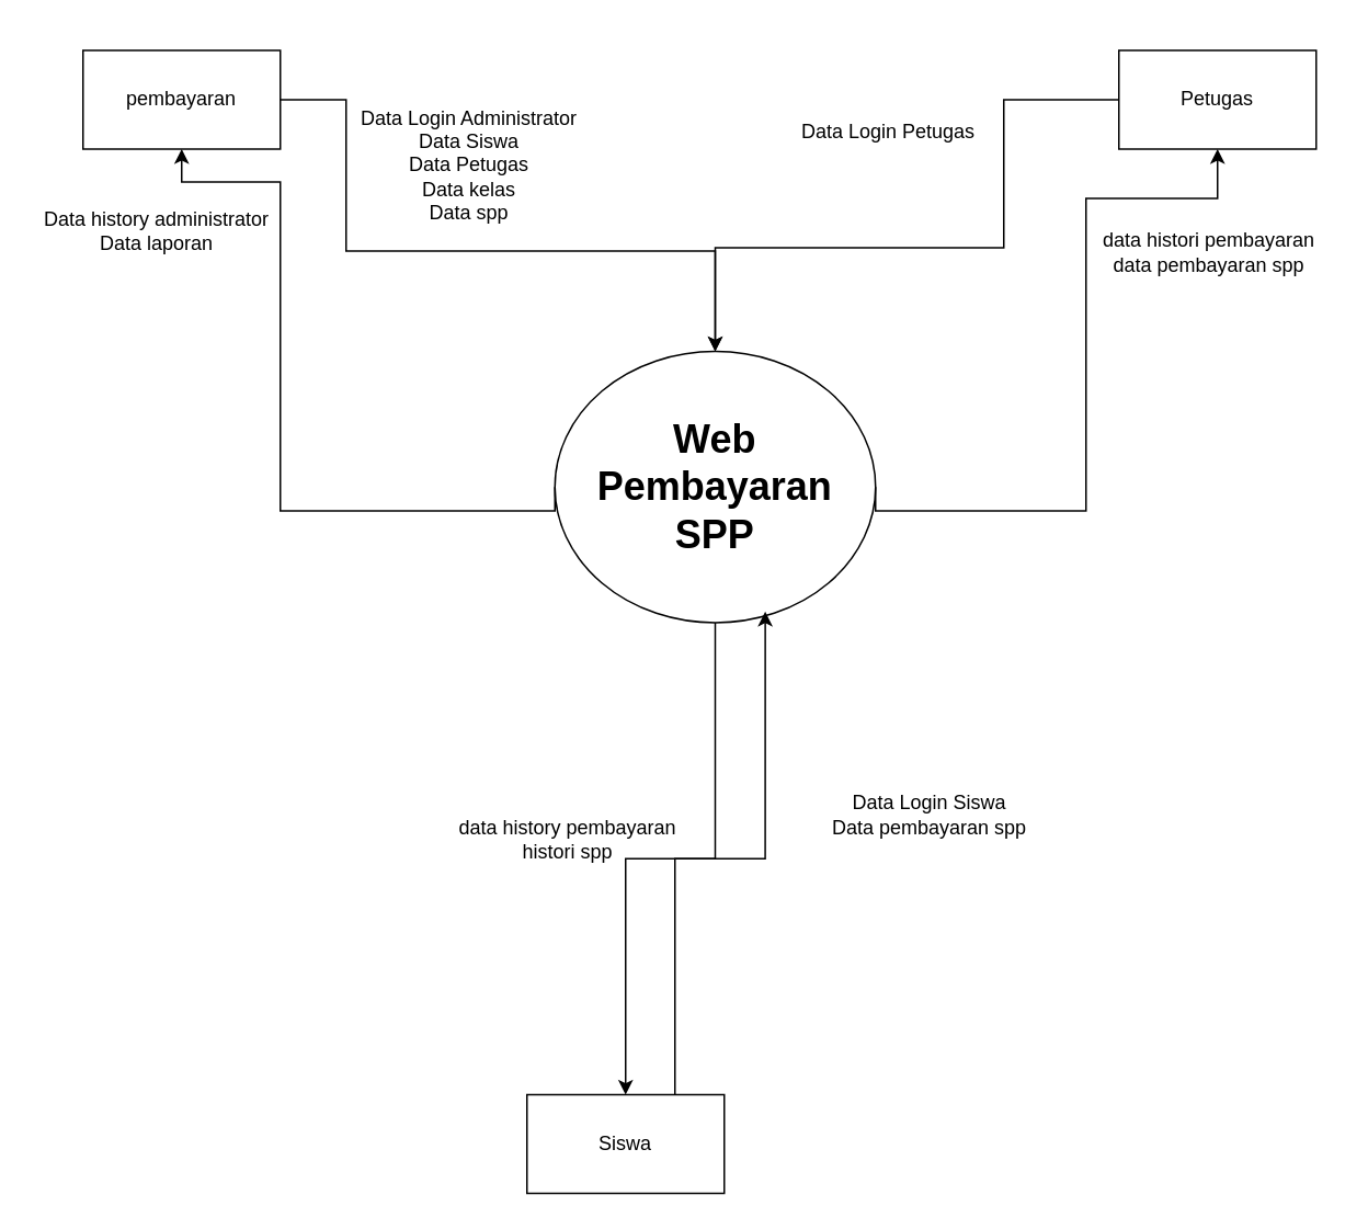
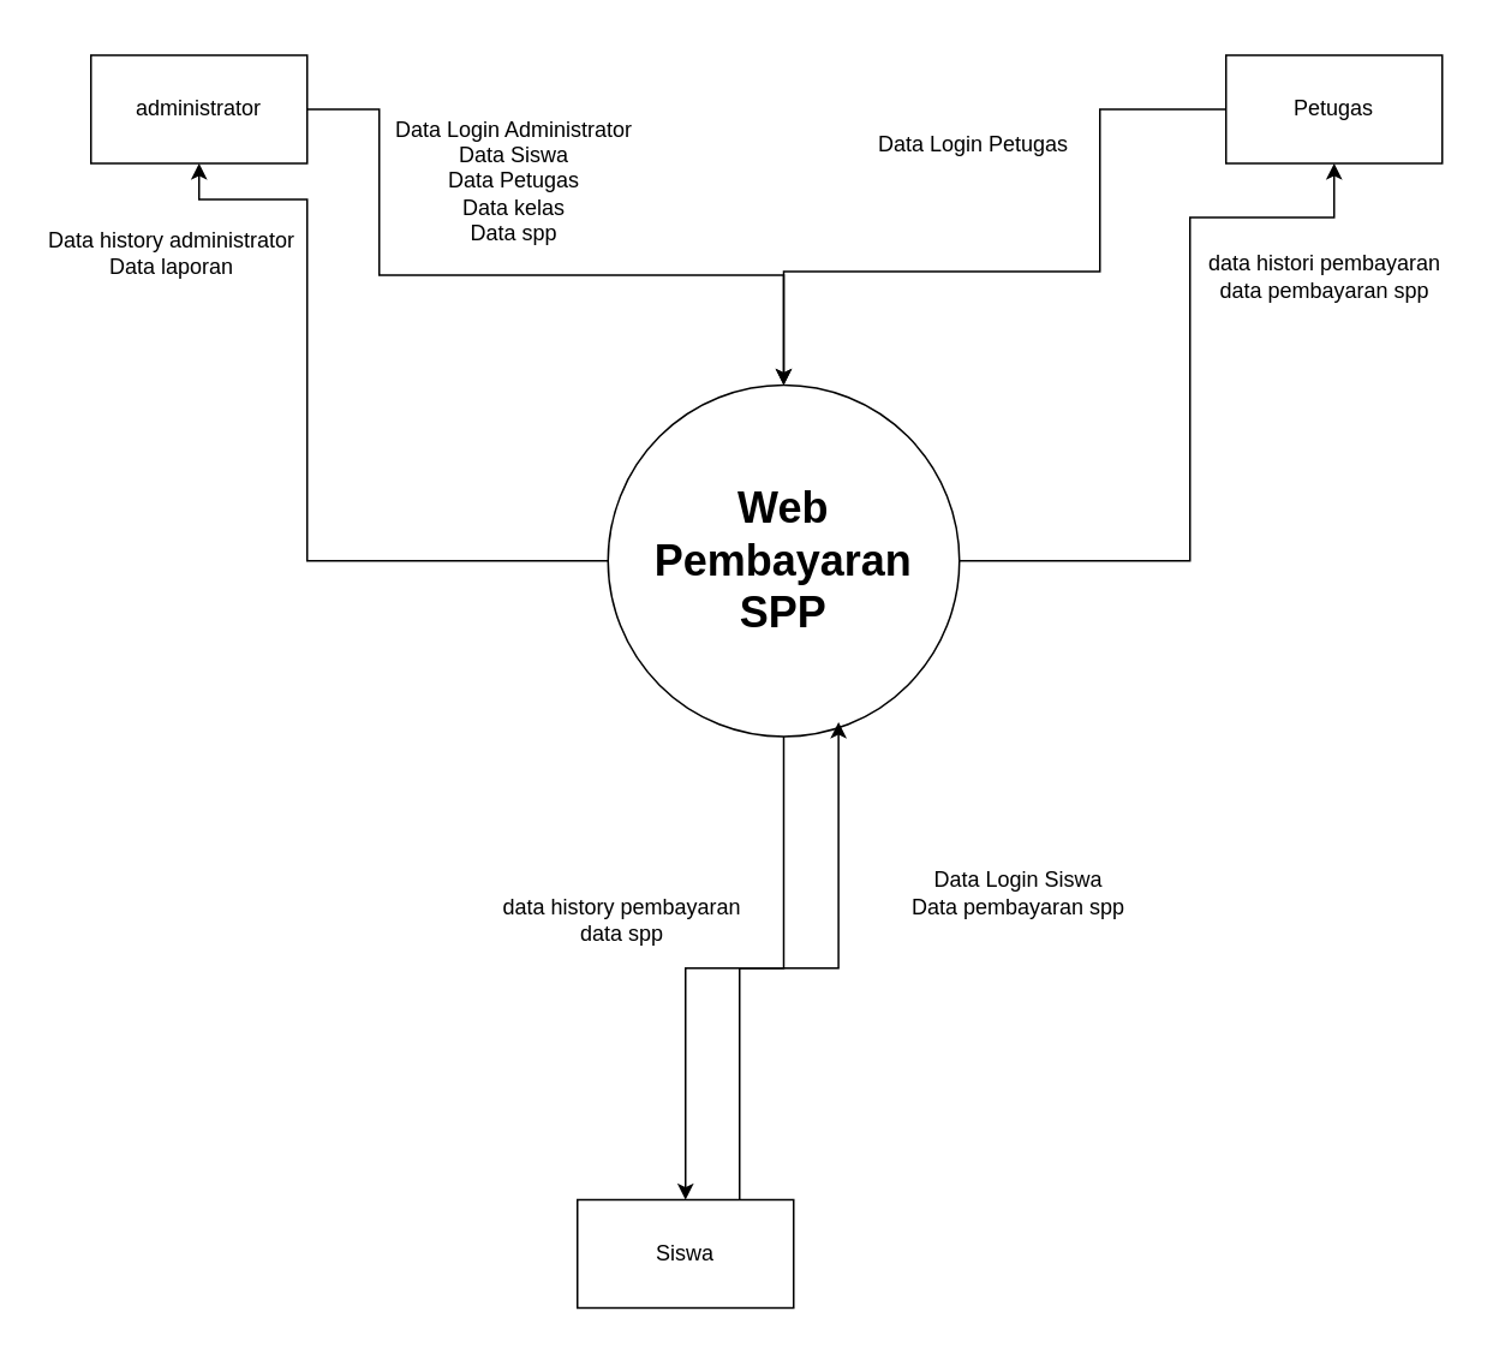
  <mxCell id="0" />
  <mxCell id="1" parent="0" />
  <mxCell id="2" style="edgeStyle=orthogonalEdgeStyle;rounded=0;orthogonalLoop=1;jettySize=auto;html=1;exitX=0;exitY=0.5;exitDx=0;exitDy=0;entryX=0.5;entryY=1;entryDx=0;entryDy=0;" parent="1" source="5" target="7" edge="1"><mxGeometry relative="1" as="geometry"><Array as="points"><mxPoint x="170" y="310" /><mxPoint x="170" y="110" /><mxPoint x="110" y="110" /></Array></mxGeometry></mxCell>
  <mxCell id="3" style="edgeStyle=orthogonalEdgeStyle;rounded=0;orthogonalLoop=1;jettySize=auto;html=1;exitX=1;exitY=0.5;exitDx=0;exitDy=0;entryX=0.5;entryY=1;entryDx=0;entryDy=0;" parent="1" source="5" target="9" edge="1"><mxGeometry relative="1" as="geometry"><Array as="points"><mxPoint x="660" y="310" /><mxPoint x="660" y="120" /><mxPoint x="740" y="120" /></Array></mxGeometry></mxCell>
  <mxCell id="4" style="edgeStyle=orthogonalEdgeStyle;rounded=0;orthogonalLoop=1;jettySize=auto;html=1;exitX=0.5;exitY=1;exitDx=0;exitDy=0;entryX=0.5;entryY=0;entryDx=0;entryDy=0;" parent="1" source="5" target="10" edge="1"><mxGeometry relative="1" as="geometry" /></mxCell>
- <mxCell id="5" value="&lt;h1&gt;Web Pembayaran SPP&lt;/h1&gt;" style="ellipse;whiteSpace=wrap;html=1;aspect=fixed;" parent="1" vertex="1"><mxGeometry x="337" y="213" width="195" height="165" as="geometry" /></mxCell>
+ <mxCell id="5" value="&lt;h1&gt;Web Pembayaran SPP&lt;/h1&gt;" style="ellipse;whiteSpace=wrap;html=1;aspect=fixed;" parent="1" vertex="1"><mxGeometry x="337" y="213" width="195" height="195" as="geometry" /></mxCell>
  <mxCell id="6" style="edgeStyle=orthogonalEdgeStyle;rounded=0;orthogonalLoop=1;jettySize=auto;html=1;exitX=1;exitY=0.5;exitDx=0;exitDy=0;entryX=0.5;entryY=0;entryDx=0;entryDy=0;" parent="1" source="7" target="5" edge="1"><mxGeometry relative="1" as="geometry"><Array as="points"><mxPoint x="210" y="60" /><mxPoint x="210" y="152" /><mxPoint x="434" y="152" /></Array></mxGeometry></mxCell>
- <mxCell id="7" value="pembayaran" style="rounded=0;whiteSpace=wrap;html=1;" parent="1" vertex="1"><mxGeometry x="50" y="30" width="120" height="60" as="geometry" /></mxCell>
+ <mxCell id="7" value="administrator" style="rounded=0;whiteSpace=wrap;html=1;" parent="1" vertex="1"><mxGeometry x="50" y="30" width="120" height="60" as="geometry" /></mxCell>
  <mxCell id="8" style="edgeStyle=orthogonalEdgeStyle;rounded=0;orthogonalLoop=1;jettySize=auto;html=1;exitX=0;exitY=0.5;exitDx=0;exitDy=0;entryX=0.5;entryY=0;entryDx=0;entryDy=0;" parent="1" source="9" target="5" edge="1"><mxGeometry relative="1" as="geometry"><Array as="points"><mxPoint x="610" y="60" /><mxPoint x="610" y="150" /><mxPoint x="434" y="150" /></Array></mxGeometry></mxCell>
  <mxCell id="9" value="Petugas" style="rounded=0;whiteSpace=wrap;html=1;" parent="1" vertex="1"><mxGeometry x="680" y="30" width="120" height="60" as="geometry" /></mxCell>
  <mxCell id="10" value="Siswa" style="rounded=0;whiteSpace=wrap;html=1;" parent="1" vertex="1"><mxGeometry x="320" y="665" width="120" height="60" as="geometry" /></mxCell>
  <mxCell id="11" style="edgeStyle=orthogonalEdgeStyle;rounded=0;orthogonalLoop=1;jettySize=auto;html=1;exitX=0.75;exitY=0;exitDx=0;exitDy=0;entryX=0.656;entryY=0.959;entryDx=0;entryDy=0;entryPerimeter=0;" parent="1" source="10" target="5" edge="1"><mxGeometry relative="1" as="geometry" /></mxCell>
  <mxCell id="12" value="Data Login Administrator&lt;div&gt;Data Siswa&lt;/div&gt;&lt;div&gt;Data Petugas&lt;br&gt;&lt;div&gt;Data kelas&lt;/div&gt;&lt;/div&gt;&lt;div&gt;Data spp&lt;/div&gt;" style="text;html=1;align=center;verticalAlign=middle;whiteSpace=wrap;rounded=0;" parent="1" vertex="1"><mxGeometry x="195" y="40" width="180" height="120" as="geometry" /></mxCell>
  <mxCell id="13" value="Data Login Petugas" style="text;html=1;align=center;verticalAlign=middle;whiteSpace=wrap;rounded=0;" parent="1" vertex="1"><mxGeometry x="455" y="20" width="170" height="120" as="geometry" /></mxCell>
  <mxCell id="14" value="Data Login Siswa&lt;div&gt;Data pembayaran spp&lt;/div&gt;" style="text;html=1;align=center;verticalAlign=middle;whiteSpace=wrap;rounded=0;" parent="1" vertex="1"><mxGeometry x="465" y="435" width="200" height="120" as="geometry" /></mxCell>
  <mxCell id="15" value="Data history administrator&lt;div&gt;Data laporan&lt;/div&gt;" style="text;html=1;align=center;verticalAlign=middle;whiteSpace=wrap;rounded=0;" parent="1" vertex="1"><mxGeometry x="20" y="80" width="150" height="120" as="geometry" /></mxCell>
- <mxCell id="16" value="data history pembayaran&lt;div&gt;histori spp&lt;/div&gt;" style="text;html=1;align=center;verticalAlign=middle;whiteSpace=wrap;rounded=0;" parent="1" vertex="1"><mxGeometry x="270" y="450" width="150" height="120" as="geometry" /></mxCell>
+ <mxCell id="16" value="data history pembayaran&lt;div&gt;data spp&lt;/div&gt;" style="text;html=1;align=center;verticalAlign=middle;whiteSpace=wrap;rounded=0;" parent="1" vertex="1"><mxGeometry x="270" y="450" width="150" height="120" as="geometry" /></mxCell>
  <mxCell id="17" value="data histori pembayaran&lt;div&gt;data pembayaran spp&lt;/div&gt;" style="text;html=1;align=center;verticalAlign=middle;whiteSpace=wrap;rounded=0;" parent="1" vertex="1"><mxGeometry x="660" y="93" width="150" height="120" as="geometry" /></mxCell>
